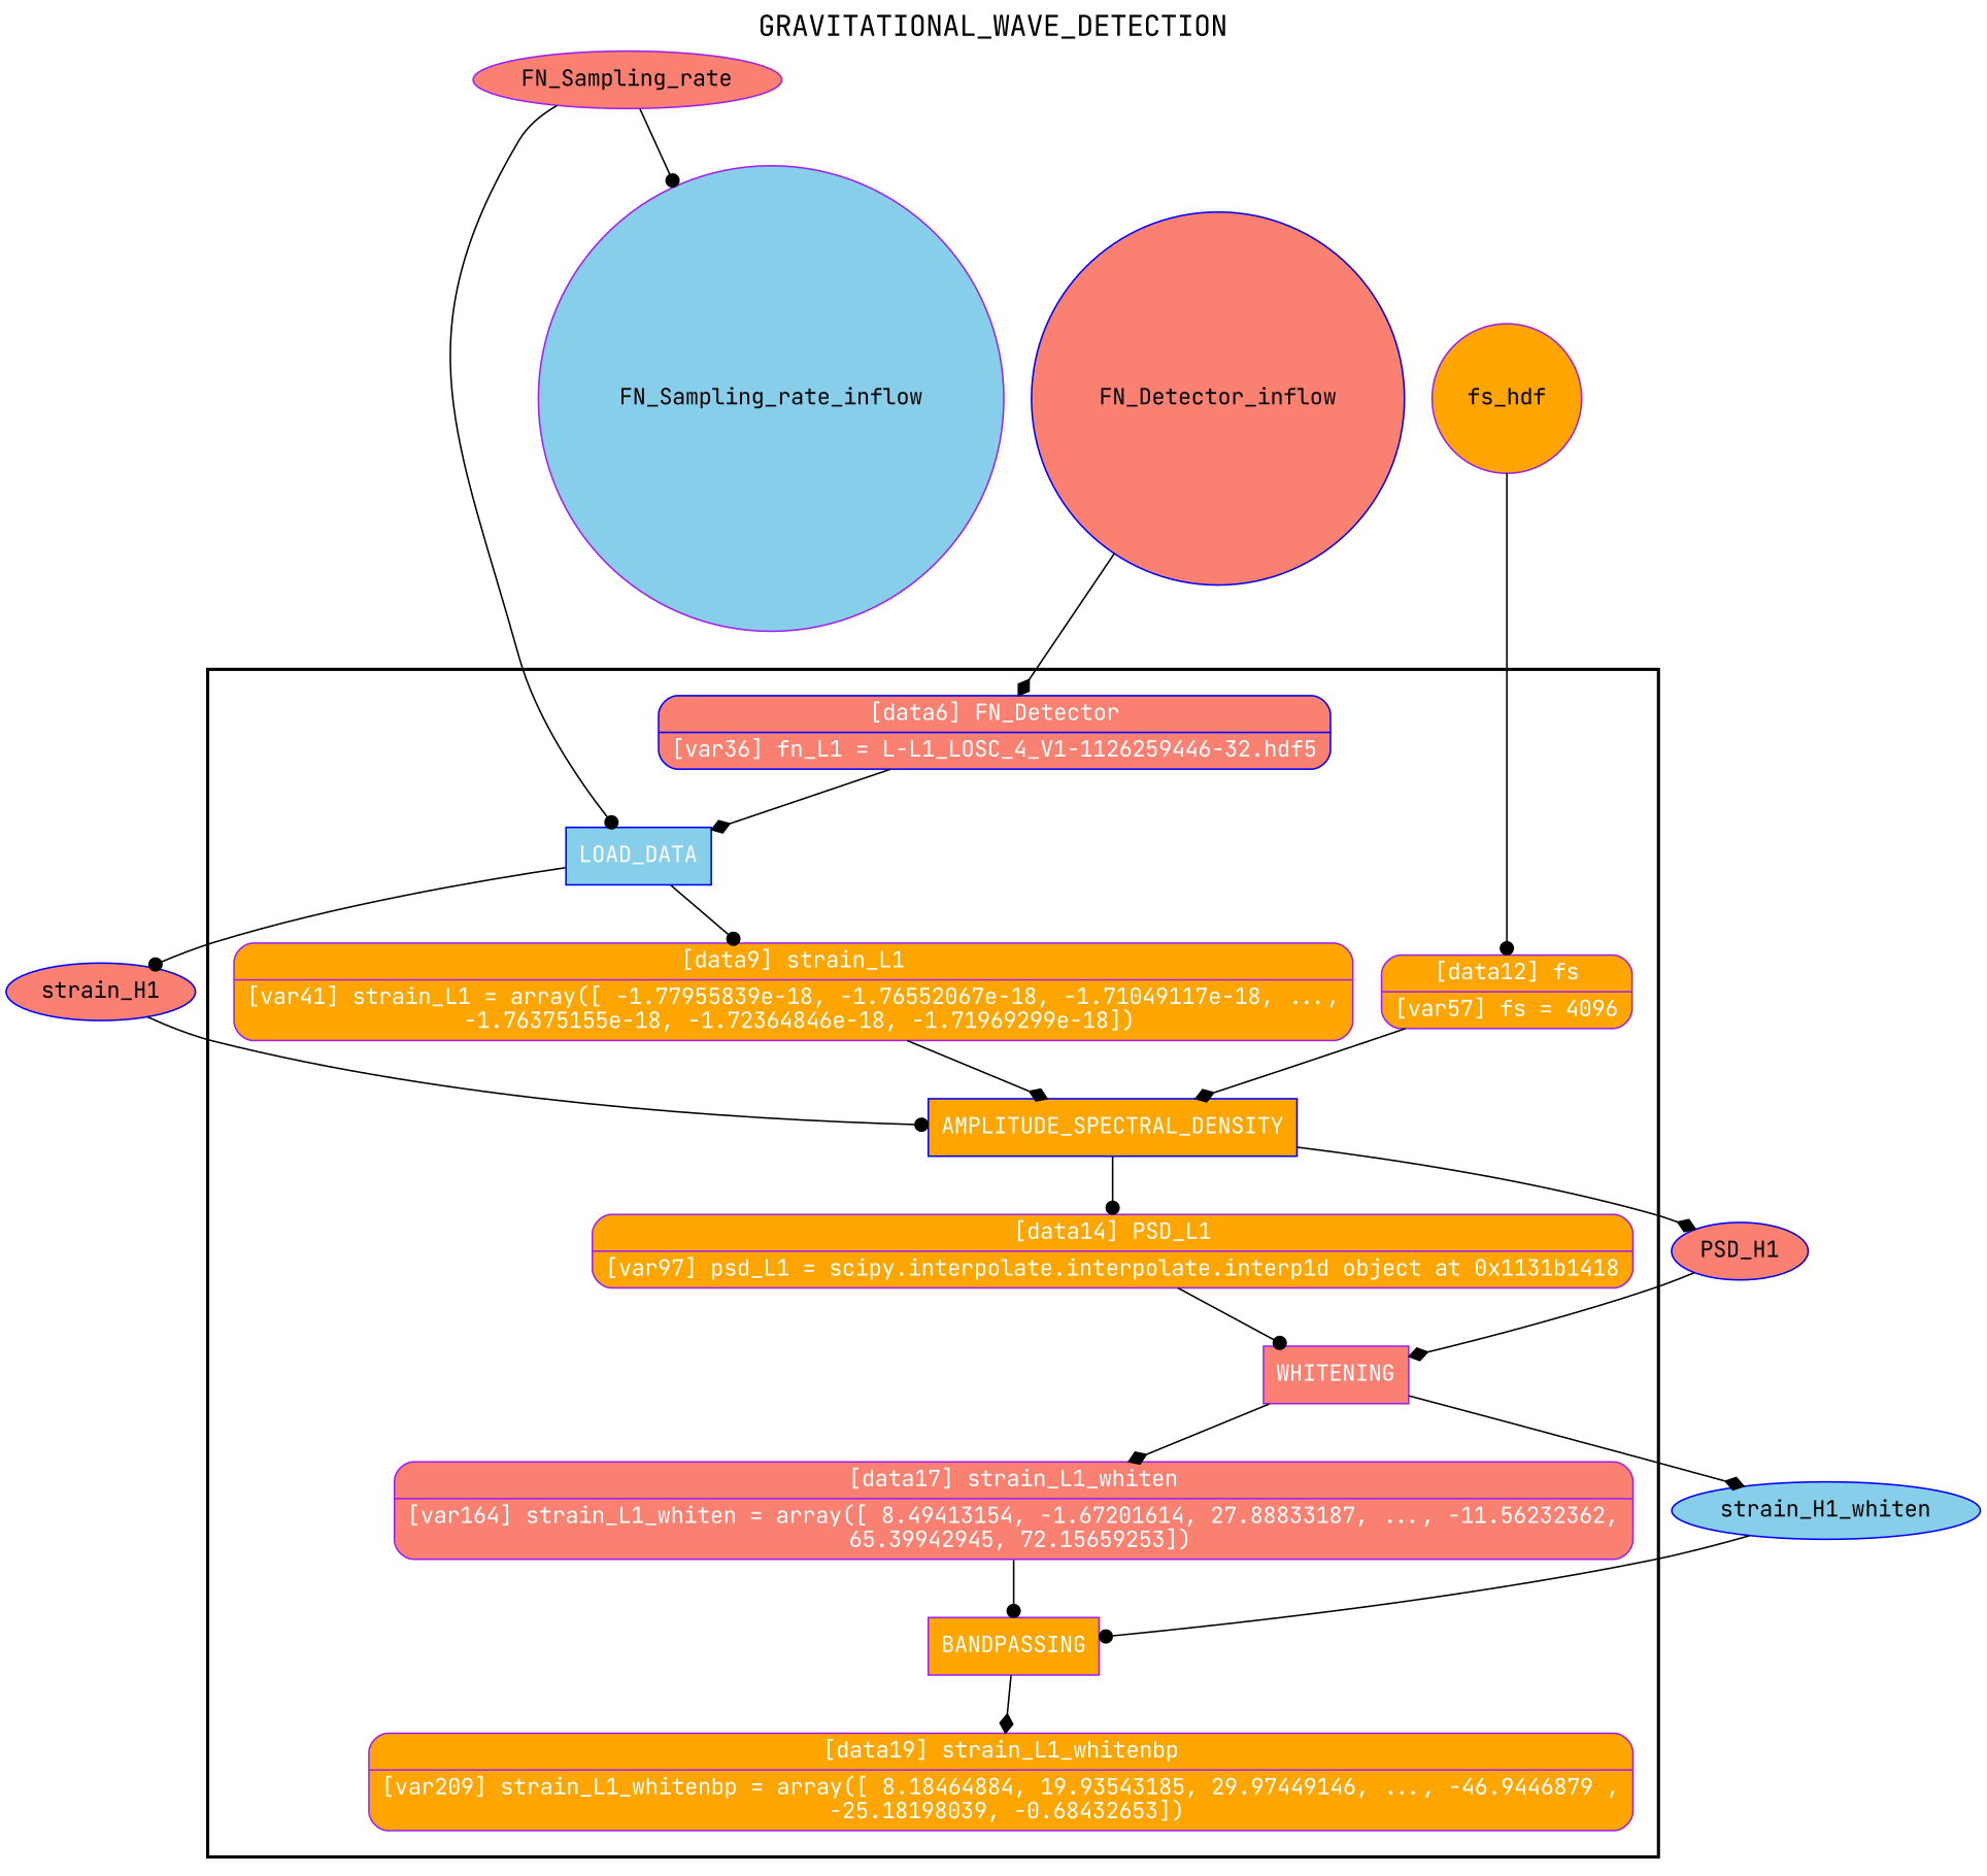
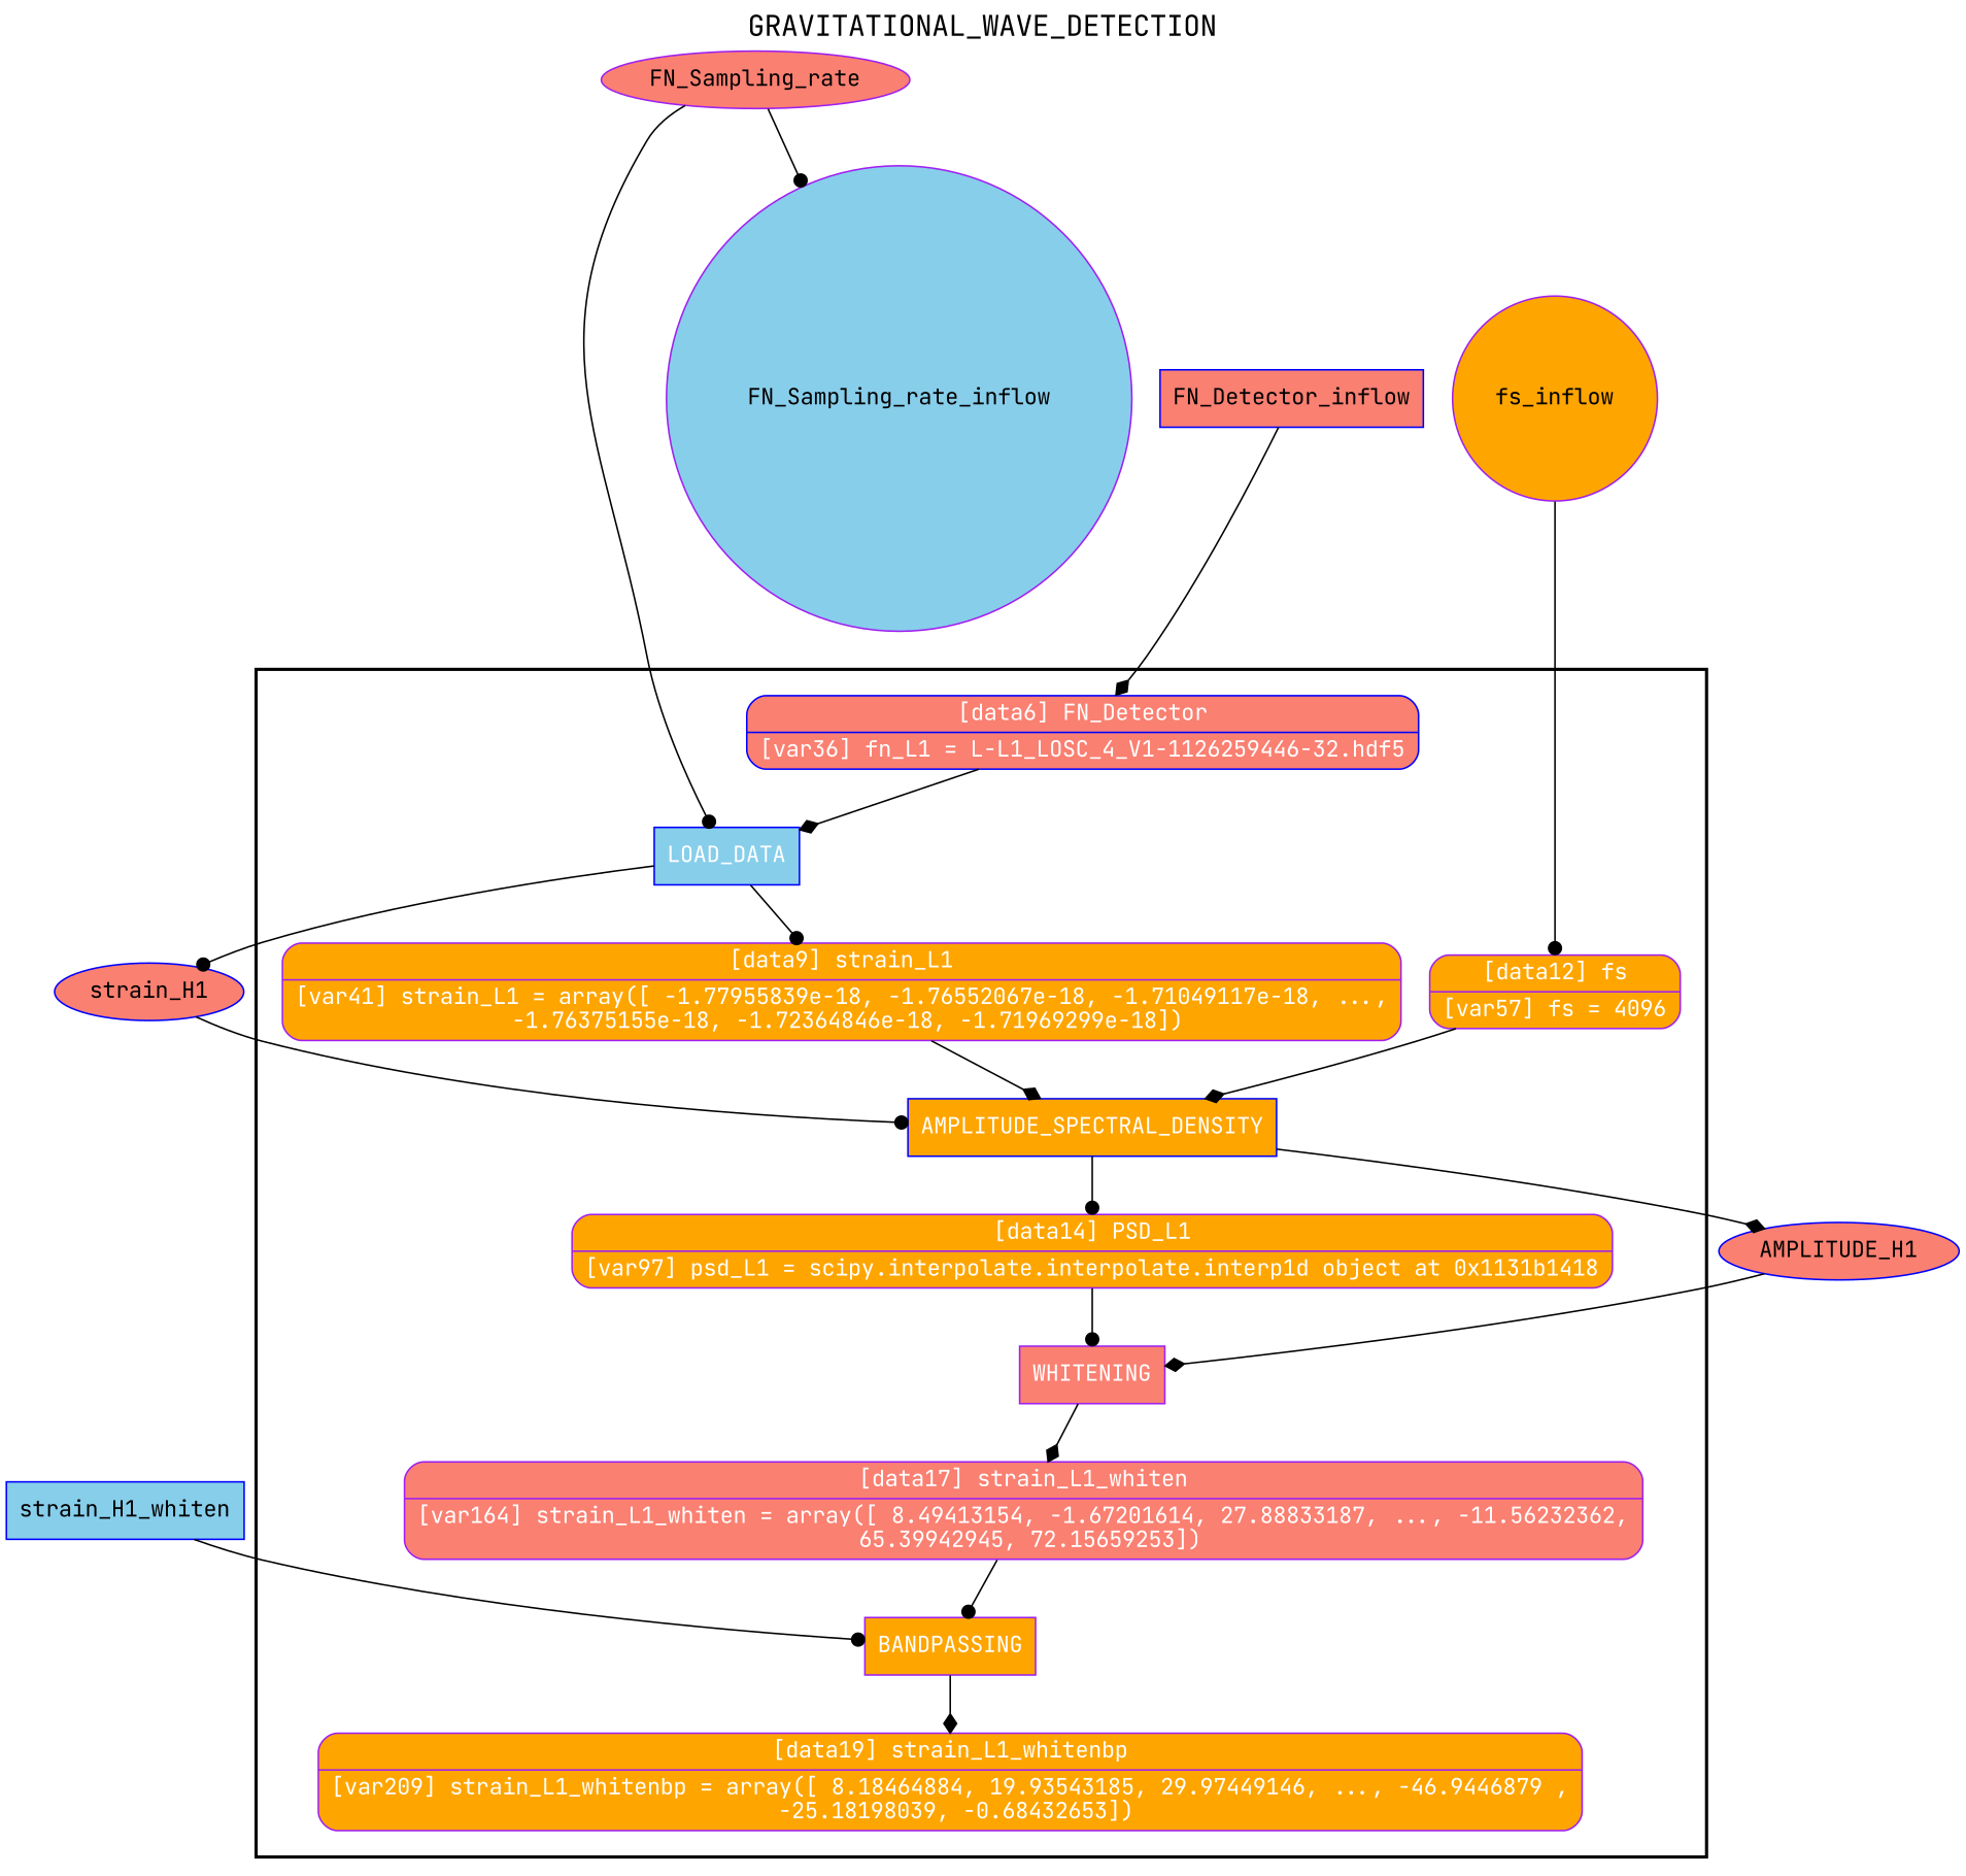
  digraph {
    fontname="JetBrains Mono"
    fontsize=18
    label=GRAVITATIONAL_WAVE_DETECTION
    labelloc=t
    rankdir=TB
    node [color=purple fillcolor=salmon fontcolor=white fontname="JetBrains Mono" peripheries=1 shape=record style=filled]
    edge [arrowhead=dot fontname="JetBrains Mono"]
    WHITENING [shape=box]
    AMPLITUDE_SPECTRAL_DENSITY [color=blue fillcolor=orange shape=box]
    LOAD_DATA [color=blue fillcolor=skyblue shape=box]
    BANDPASSING [fillcolor=orange shape=box]
    n5 [fillcolor=orange label="{<f0> [data9] strain_L1 |<f1> [var41] strain_L1 = array([ -1.77955839e-18,  -1.76552067e-18,  -1.71049117e-18, ...,\n        -1.76375155e-18,  -1.72364846e-18,  -1.71969299e-18])}" rankdir=LR style="rounded,filled"]
    n6 [label="{<f0> [data17] strain_L1_whiten |<f1> [var164] strain_L1_whiten = array([  8.49413154,  -1.67201614,  27.88833187, ..., -11.56232362,\n        65.39942945,  72.15659253])}" rankdir=LR style="rounded,filled"]
    n7 [color=blue label="{<f0> [data6] FN_Detector |<f1> [var36] fn_L1 = L-L1_LOSC_4_V1-1126259446-32.hdf5}" rankdir=LR style="rounded,filled"]
    n8 [fillcolor=orange label="{<f0> [data14] PSD_L1 |<f1> [var97] psd_L1 = scipy.interpolate.interpolate.interp1d object at 0x1131b1418}" rankdir=LR style="rounded,filled"]
    n9 [fillcolor=orange label="{<f0> [data19] strain_L1_whitenbp |<f1> [var209] strain_L1_whitenbp = array([  8.18464884,  19.93543185,  29.97449146, ..., -46.9446879 ,\n       -25.18198039,  -0.68432653])}" rankdir=LR style="rounded,filled"]
    n10 [fillcolor=orange label="{<f0> [data12] fs |<f1> [var57] fs = 4096}" rankdir=LR style="rounded,filled"]
-   fs_inflow [fillcolor=orange shape=circle width=0.2 label=fs_hdf fontcolor=""]
-   FN_Detector_inflow [color=blue shape=circle width=0.2 fontcolor=""]
+   fs_inflow [fillcolor=orange shape=circle width=0.2 fontcolor=""]
+   FN_Detector_inflow [color=blue shape=box width=0.2 fontcolor=""]
    FN_Sampling_rate_inflow [fillcolor=skyblue shape=circle width=0.2 fontcolor=""]
-   strain_H1_whiten [color=blue fillcolor=skyblue fontcolor="" peripheries="" shape=""]
-   PSD_H1 [color=blue fontcolor="" peripheries="" shape=""]
+   strain_H1_whiten [color=blue fillcolor=skyblue shape=box fontcolor="" peripheries=""]
+   PSD_H1 [color=blue label=AMPLITUDE_H1 fontcolor="" peripheries="" shape=""]
    strain_H1 [color=blue fontcolor="" peripheries="" shape=""]
    FN_Sampling_rate [fontcolor="" peripheries="" shape=""]
    subgraph cluster_1 {
      color=black
      label=""
      penwidth=2
      subgraph cluster_2 {
        color=white
        label=""
        penwidth=2
        WHITENING
        AMPLITUDE_SPECTRAL_DENSITY
        LOAD_DATA
        BANDPASSING
        n5
        n6
        n7
        n8
        n9
        n10
      }
    }
    subgraph cluster_3 {
      color=white
      label=""
      penwidth=2
      subgraph cluster_4 {
        color=white
        label=""
        penwidth=2
        fs_inflow
        FN_Detector_inflow
        FN_Sampling_rate_inflow
      }
    }
    subgraph cluster_5 {
      color=white
      label=""
      penwidth=2
      subgraph cluster_6 {
        color=white
        label=""
        penwidth=2
      }
    }
    WHITENING -> n6 [arrowhead=diamond]
-   WHITENING -> strain_H1_whiten [arrowhead=diamond]
    AMPLITUDE_SPECTRAL_DENSITY -> n8
    AMPLITUDE_SPECTRAL_DENSITY -> PSD_H1 [arrowhead=diamond]
    LOAD_DATA -> n5
    LOAD_DATA -> strain_H1
    BANDPASSING -> n9 [arrowhead=diamond]
    n5 -> AMPLITUDE_SPECTRAL_DENSITY [arrowhead=diamond]
    n6 -> BANDPASSING
    n7 -> LOAD_DATA [arrowhead=diamond]
    n8 -> WHITENING
    n10 -> AMPLITUDE_SPECTRAL_DENSITY [arrowhead=diamond]
    fs_inflow -> n10
    FN_Detector_inflow -> n7 [arrowhead=diamond]
    strain_H1_whiten -> BANDPASSING
    PSD_H1 -> WHITENING [arrowhead=diamond]
    strain_H1 -> AMPLITUDE_SPECTRAL_DENSITY
    FN_Sampling_rate -> LOAD_DATA
    FN_Sampling_rate -> FN_Sampling_rate_inflow
  }
